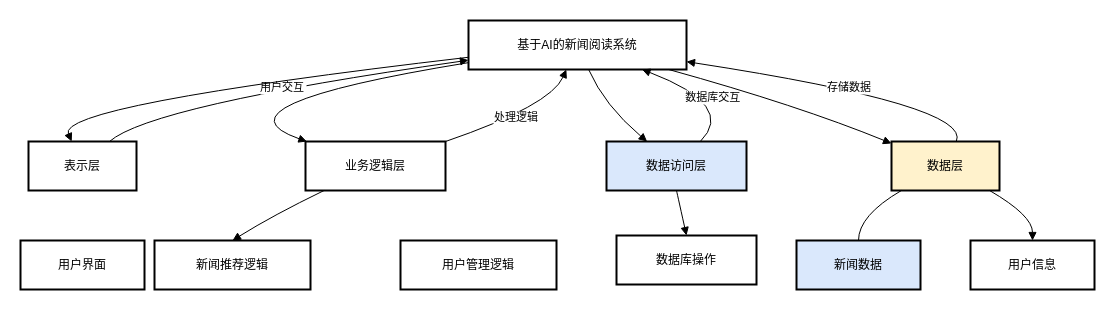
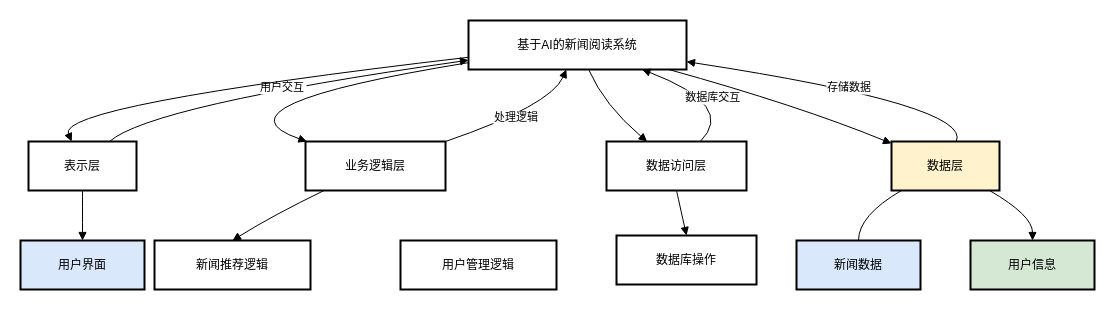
  <mxCell id="0" />
  <mxCell id="1" parent="0" />
  <mxCell id="2" value="基于AI的新闻阅读系统" style="whiteSpace=wrap;strokeWidth=2;" vertex="1" parent="1"><mxGeometry x="468" y="20" width="218" height="49" as="geometry" /></mxCell>
  <mxCell id="3" value="表示层" style="whiteSpace=wrap;strokeWidth=2;" vertex="1" parent="1"><mxGeometry x="28" y="141" width="108" height="49" as="geometry" /></mxCell>
  <mxCell id="4" value="业务逻辑层" style="whiteSpace=wrap;strokeWidth=2;" vertex="1" parent="1"><mxGeometry x="305" y="141" width="140" height="49" as="geometry" /></mxCell>
- <mxCell id="5" value="数据访问层" style="whiteSpace=wrap;strokeWidth=2;fillColor=#dae8fc;" vertex="1" parent="1"><mxGeometry x="606" y="141" width="140" height="49" as="geometry" /></mxCell>
+ <mxCell id="5" value="数据访问层" style="whiteSpace=wrap;strokeWidth=2;" vertex="1" parent="1"><mxGeometry x="606" y="141" width="140" height="49" as="geometry" /></mxCell>
  <mxCell id="6" value="数据层" style="whiteSpace=wrap;strokeWidth=2;fillColor=#fff2cc;" vertex="1" parent="1"><mxGeometry x="891" y="141" width="108" height="49" as="geometry" /></mxCell>
- <mxCell id="7" value="用户界面" style="whiteSpace=wrap;strokeWidth=2;" vertex="1" parent="1"><mxGeometry x="20" y="240" width="124" height="49" as="geometry" /></mxCell>
+ <mxCell id="7" value="用户界面" style="whiteSpace=wrap;strokeWidth=2;fillColor=#dae8fc;" vertex="1" parent="1"><mxGeometry x="20" y="240" width="124" height="49" as="geometry" /></mxCell>
  <mxCell id="8" value="新闻推荐逻辑" style="whiteSpace=wrap;strokeWidth=2;" vertex="1" parent="1"><mxGeometry x="154" y="240" width="156" height="49" as="geometry" /></mxCell>
  <mxCell id="9" value="用户管理逻辑" style="whiteSpace=wrap;strokeWidth=2;" vertex="1" parent="1"><mxGeometry x="400" y="240" width="156" height="49" as="geometry" /></mxCell>
  <mxCell id="10" value="数据库操作" style="whiteSpace=wrap;strokeWidth=2;" vertex="1" parent="1"><mxGeometry x="616" y="235" width="140" height="49" as="geometry" /></mxCell>
  <mxCell id="11" value="新闻数据" style="whiteSpace=wrap;strokeWidth=2;fillColor=#dae8fc;" vertex="1" parent="1"><mxGeometry x="796" y="240" width="124" height="49" as="geometry" /></mxCell>
- <mxCell id="12" value="用户信息" style="whiteSpace=wrap;strokeWidth=2;" vertex="1" parent="1"><mxGeometry x="970" y="240" width="124" height="49" as="geometry" /></mxCell>
+ <mxCell id="12" value="用户信息" style="whiteSpace=wrap;strokeWidth=2;fillColor=#d5e8d4;" vertex="1" parent="1"><mxGeometry x="970" y="240" width="124" height="49" as="geometry" /></mxCell>
  <mxCell id="13" value="用户交互" style="curved=1;startArrow=none;endArrow=block;exitX=0.75;exitY=0;entryX=0;entryY=0.81;rounded=0;" edge="1" parent="1" source="3" target="2"><mxGeometry relative="1" as="geometry"><Array as="points"><mxPoint x="150" y="105" /></Array></mxGeometry></mxCell>
  <mxCell id="14" value="处理逻辑" style="curved=1;startArrow=none;endArrow=block;exitX=1;exitY=0;entryX=0.45;entryY=0.99;rounded=0;" edge="1" parent="1" source="4" target="2"><mxGeometry relative="1" as="geometry"><Array as="points"><mxPoint x="550" y="105" /></Array></mxGeometry></mxCell>
  <mxCell id="15" value="数据库交互" style="curved=1;startArrow=none;endArrow=block;exitX=0.67;exitY=0;entryX=0.79;entryY=0.99;rounded=0;" edge="1" parent="1" source="5" target="2"><mxGeometry relative="1" as="geometry"><Array as="points"><mxPoint x="736" y="105" /></Array></mxGeometry></mxCell>
  <mxCell id="16" value="存储数据" style="curved=1;startArrow=none;endArrow=block;exitX=0.6;exitY=0;entryX=1;entryY=0.84;rounded=0;" edge="1" parent="1" source="6" target="2"><mxGeometry relative="1" as="geometry"><Array as="points"><mxPoint x="972" y="105" /></Array></mxGeometry></mxCell>
  <mxCell id="17" value="" style="curved=1;startArrow=none;endArrow=block;exitX=0;exitY=0.75;entryX=0.4;entryY=0;rounded=0;" edge="1" parent="1" source="2" target="3"><mxGeometry relative="1" as="geometry"><Array as="points"><mxPoint x="55" y="105" /></Array></mxGeometry></mxCell>
  <mxCell id="18" value="" style="curved=1;startArrow=none;endArrow=block;exitX=0;exitY=0.86;entryX=0.01;entryY=0;rounded=0;" edge="1" parent="1" source="2" target="4"><mxGeometry relative="1" as="geometry"><Array as="points"><mxPoint x="204" y="105" /></Array></mxGeometry></mxCell>
  <mxCell id="19" value="" style="curved=1;startArrow=none;endArrow=block;exitX=0.55;exitY=0.99;entryX=0.29;entryY=0;rounded=0;" edge="1" parent="1" source="2" target="5"><mxGeometry relative="1" as="geometry"><Array as="points"><mxPoint x="604" y="105" /></Array></mxGeometry></mxCell>
  <mxCell id="20" value="" style="curved=1;startArrow=none;endArrow=block;exitX=0.91;exitY=0.99;entryX=0;entryY=0.04;rounded=0;" edge="1" parent="1" source="2" target="6"><mxGeometry relative="1" as="geometry"><Array as="points"><mxPoint x="798" y="105" /></Array></mxGeometry></mxCell>
+ <mxCell id="21" value="" style="curved=1;startArrow=none;endArrow=block;exitX=0.5;exitY=0.99;entryX=0.5;entryY=-0.01;rounded=0;" edge="1" parent="1" source="3" target="7"><mxGeometry relative="1" as="geometry"><Array as="points" /></mxGeometry></mxCell>
  <mxCell id="22" value="" style="curved=1;startArrow=none;endArrow=block;exitX=0.14;exitY=0.99;entryX=0.5;entryY=-0.01;rounded=0;" edge="1" parent="1" source="4" target="8"><mxGeometry relative="1" as="geometry"><Array as="points"><mxPoint x="272" y="215" /></Array></mxGeometry></mxCell>
  <mxCell id="23" value="" style="curved=1;startArrow=none;endArrow=block;exitX=0.5;exitY=0.99;entryX=0.5;entryY=-0.01;rounded=0;" edge="1" parent="1" source="5" target="10"><mxGeometry relative="1" as="geometry"><Array as="points" /></mxGeometry></mxCell>
  <mxCell id="24" value="" style="curved=1;startArrow=none;endArrow=none;exitX=0.1;exitY=0.99;entryX=0.5;entryY=-0.01;rounded=0;" edge="1" parent="1" source="6" target="11"><mxGeometry relative="1" as="geometry"><Array as="points"><mxPoint x="858" y="215" /></Array></mxGeometry></mxCell>
  <mxCell id="25" value="" style="curved=1;startArrow=none;endArrow=block;exitX=0.9;exitY=0.99;entryX=0.5;entryY=-0.01;rounded=0;" edge="1" parent="1" source="6" target="12"><mxGeometry relative="1" as="geometry"><Array as="points"><mxPoint x="1032" y="215" /></Array></mxGeometry></mxCell>
